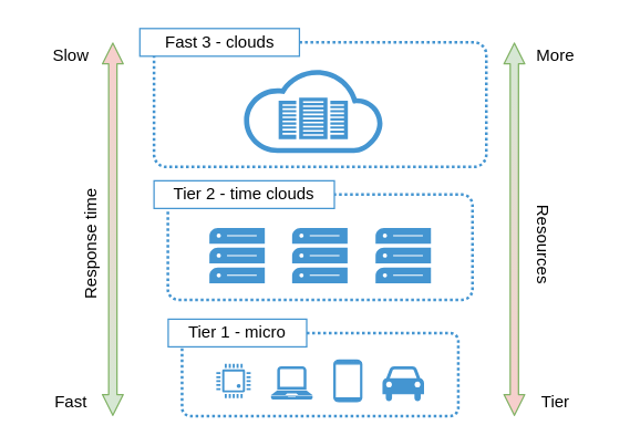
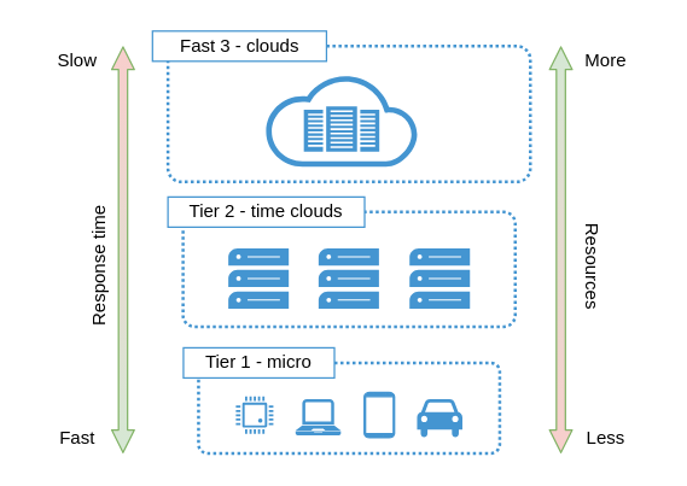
  <mxCell id="0" />
  <mxCell id="1" parent="0" />
  <mxCell id="2" value="" style="rounded=1;arcSize=10;dashed=1;fillColor=none;gradientColor=none;dashPattern=1 1;strokeWidth=2;strokeColor=#4495D1;" vertex="1" parent="1"><mxGeometry x="120.75" y="140" width="220" height="76" as="geometry" /></mxCell>
  <mxCell id="3" value="" style="rounded=1;arcSize=10;dashed=1;fillColor=none;gradientColor=none;dashPattern=1 1;strokeWidth=2;strokeColor=#4495D1;" vertex="1" parent="1"><mxGeometry x="110.75" y="30" width="240" height="90" as="geometry" /></mxCell>
  <mxCell id="4" value="" style="rounded=1;arcSize=10;dashed=1;fillColor=none;gradientColor=none;dashPattern=1 1;strokeWidth=2;strokeColor=#4495D1;" vertex="1" parent="1"><mxGeometry x="131" y="240" width="199.5" height="60" as="geometry" /></mxCell>
  <mxCell id="5" value="" style="pointerEvents=1;shadow=0;dashed=0;html=1;strokeColor=none;fillColor=#4495D1;labelPosition=center;verticalLabelPosition=bottom;verticalAlign=top;align=center;outlineConnect=0;shape=mxgraph.veeam.cpu;" vertex="1" parent="1"><mxGeometry x="155.75" y="262.2" width="24.8" height="24.8" as="geometry" /></mxCell>
  <mxCell id="6" value="" style="pointerEvents=1;shadow=0;dashed=0;html=1;strokeColor=none;labelPosition=center;verticalLabelPosition=bottom;verticalAlign=top;align=center;outlineConnect=0;shape=mxgraph.veeam.laptop;fillColor=#4495D1;" vertex="1" parent="1"><mxGeometry x="195.25" y="264" width="30" height="24" as="geometry" /></mxCell>
  <mxCell id="7" value="" style="pointerEvents=1;shadow=0;dashed=0;html=1;strokeColor=none;labelPosition=center;verticalLabelPosition=bottom;verticalAlign=top;align=center;outlineConnect=0;shape=mxgraph.veeam2.cloud;fillColor=#4495D1;" vertex="1" parent="1"><mxGeometry x="175.75" y="50" width="100" height="60" as="geometry" /></mxCell>
  <mxCell id="8" value="" style="pointerEvents=1;shadow=0;dashed=0;html=1;strokeColor=none;labelPosition=center;verticalLabelPosition=bottom;verticalAlign=top;align=center;outlineConnect=0;shape=mxgraph.veeam2.server_stack;fillColor=#4495D1;" vertex="1" parent="1"><mxGeometry x="150.75" y="164" width="40" height="40" as="geometry" /></mxCell>
  <mxCell id="9" value="" style="verticalLabelPosition=bottom;verticalAlign=top;html=1;shadow=0;dashed=0;strokeWidth=1;shape=mxgraph.android.phone2;fillColor=#4495D1;strokeColor=#4495D1;" vertex="1" parent="1"><mxGeometry x="240.75" y="259.6" width="20" height="30" as="geometry" /></mxCell>
  <mxCell id="10" value="" style="pointerEvents=1;shadow=0;dashed=0;html=1;strokeColor=none;labelPosition=center;verticalLabelPosition=bottom;verticalAlign=top;align=center;outlineConnect=0;shape=mxgraph.veeam2.server_stack;fillColor=#4495D1;" vertex="1" parent="1"><mxGeometry x="210.5" y="164" width="40" height="40" as="geometry" /></mxCell>
  <mxCell id="11" value="" style="pointerEvents=1;shadow=0;dashed=0;html=1;strokeColor=none;labelPosition=center;verticalLabelPosition=bottom;verticalAlign=top;align=center;outlineConnect=0;shape=mxgraph.veeam2.server_stack;fillColor=#4495D1;" vertex="1" parent="1"><mxGeometry x="270.75" y="164" width="40" height="40" as="geometry" /></mxCell>
  <mxCell id="12" value="Tier 1 - micro" style="text;html=1;align=center;verticalAlign=middle;whiteSpace=wrap;rounded=0;fillColor=#ffffff;strokeColor=#4495D1;" vertex="1" parent="1"><mxGeometry x="121" y="230" width="100" height="20" as="geometry" /></mxCell>
  <mxCell id="13" value="Tier 2 - time clouds" style="text;html=1;align=center;verticalAlign=middle;whiteSpace=wrap;rounded=0;fillColor=#ffffff;strokeColor=#4495D1;" vertex="1" parent="1"><mxGeometry x="110.75" y="130" width="130.25" height="20" as="geometry" /></mxCell>
  <mxCell id="14" value="Fast 3 - clouds" style="text;html=1;align=center;verticalAlign=middle;whiteSpace=wrap;rounded=0;fillColor=#ffffff;strokeColor=#4495D1;" vertex="1" parent="1"><mxGeometry x="100.5" y="20" width="115.25" height="20" as="geometry" /></mxCell>
  <mxCell id="15" value="" style="shape=flexArrow;endArrow=classic;startArrow=classic;html=1;startWidth=8;startSize=4.67;endWidth=8;endSize=4.67;width=6;strokeColor=#82b366;fillColor=#D5E8D4;gradientColor=#F8CECC;" edge="1" parent="1"><mxGeometry width="50" height="50" relative="1" as="geometry"><mxPoint x="371" y="300" as="sourcePoint" /><mxPoint x="371" y="30" as="targetPoint" /></mxGeometry></mxCell>
  <mxCell id="16" value="" style="shape=flexArrow;endArrow=classic;startArrow=classic;html=1;startWidth=8;startSize=4.67;endWidth=8;endSize=4.67;width=6;strokeColor=#82b366;fillColor=#F8CECC;gradientColor=#D5E8D4;" edge="1" parent="1"><mxGeometry width="50" height="50" relative="1" as="geometry"><mxPoint x="81" y="300" as="sourcePoint" /><mxPoint x="81" y="30" as="targetPoint" /></mxGeometry></mxCell>
  <mxCell id="17" value="" style="shape=mxgraph.signs.transportation.car_4;html=1;pointerEvents=1;strokeColor=none;verticalLabelPosition=bottom;verticalAlign=top;align=center;fillColor=#4495D1;" vertex="1" parent="1"><mxGeometry x="275.75" y="264" width="30" height="26" as="geometry" /></mxCell>
  <mxCell id="18" value="More" style="text;html=1;strokeColor=none;fillColor=none;align=center;verticalAlign=middle;whiteSpace=wrap;rounded=0;" vertex="1" parent="1"><mxGeometry x="381" y="30" width="40" height="20" as="geometry" /></mxCell>
- <mxCell id="19" value="Tier" style="text;html=1;strokeColor=none;fillColor=none;align=center;verticalAlign=middle;whiteSpace=wrap;rounded=0;" vertex="1" parent="1"><mxGeometry x="381" y="280" width="40" height="20" as="geometry" /></mxCell>
+ <mxCell id="19" value="Less" style="text;html=1;strokeColor=none;fillColor=none;align=center;verticalAlign=middle;whiteSpace=wrap;rounded=0;" vertex="1" parent="1"><mxGeometry x="381" y="280" width="40" height="20" as="geometry" /></mxCell>
  <mxCell id="20" value="Slow" style="text;html=1;strokeColor=none;fillColor=none;align=center;verticalAlign=middle;whiteSpace=wrap;rounded=0;" vertex="1" parent="1"><mxGeometry x="31" y="30" width="40" height="20" as="geometry" /></mxCell>
  <mxCell id="21" value="Fast" style="text;html=1;strokeColor=none;fillColor=none;align=center;verticalAlign=middle;whiteSpace=wrap;rounded=0;" vertex="1" parent="1"><mxGeometry x="31" y="280" width="40" height="20" as="geometry" /></mxCell>
  <mxCell id="22" value="Resources" style="text;html=1;strokeColor=none;fillColor=none;align=center;verticalAlign=middle;whiteSpace=wrap;rounded=0;rotation=90;" vertex="1" parent="1"><mxGeometry x="350.75" y="164" width="82" height="24" as="geometry" /></mxCell>
  <mxCell id="23" value="Response time" style="text;html=1;strokeColor=none;fillColor=none;align=center;verticalAlign=middle;whiteSpace=wrap;rounded=0;rotation=-90;" vertex="1" parent="1"><mxGeometry x="20.75" y="166" width="90" height="20" as="geometry" /></mxCell>
  <mxCell id="24" value="" style="pointerEvents=1;shadow=0;dashed=0;html=1;strokeColor=none;labelPosition=center;verticalLabelPosition=bottom;verticalAlign=top;outlineConnect=0;align=center;shape=mxgraph.office.servers.datacenter;fillColor=#4495D1;" vertex="1" parent="1"><mxGeometry x="200.75" y="70" width="50" height="30" as="geometry" /></mxCell>
